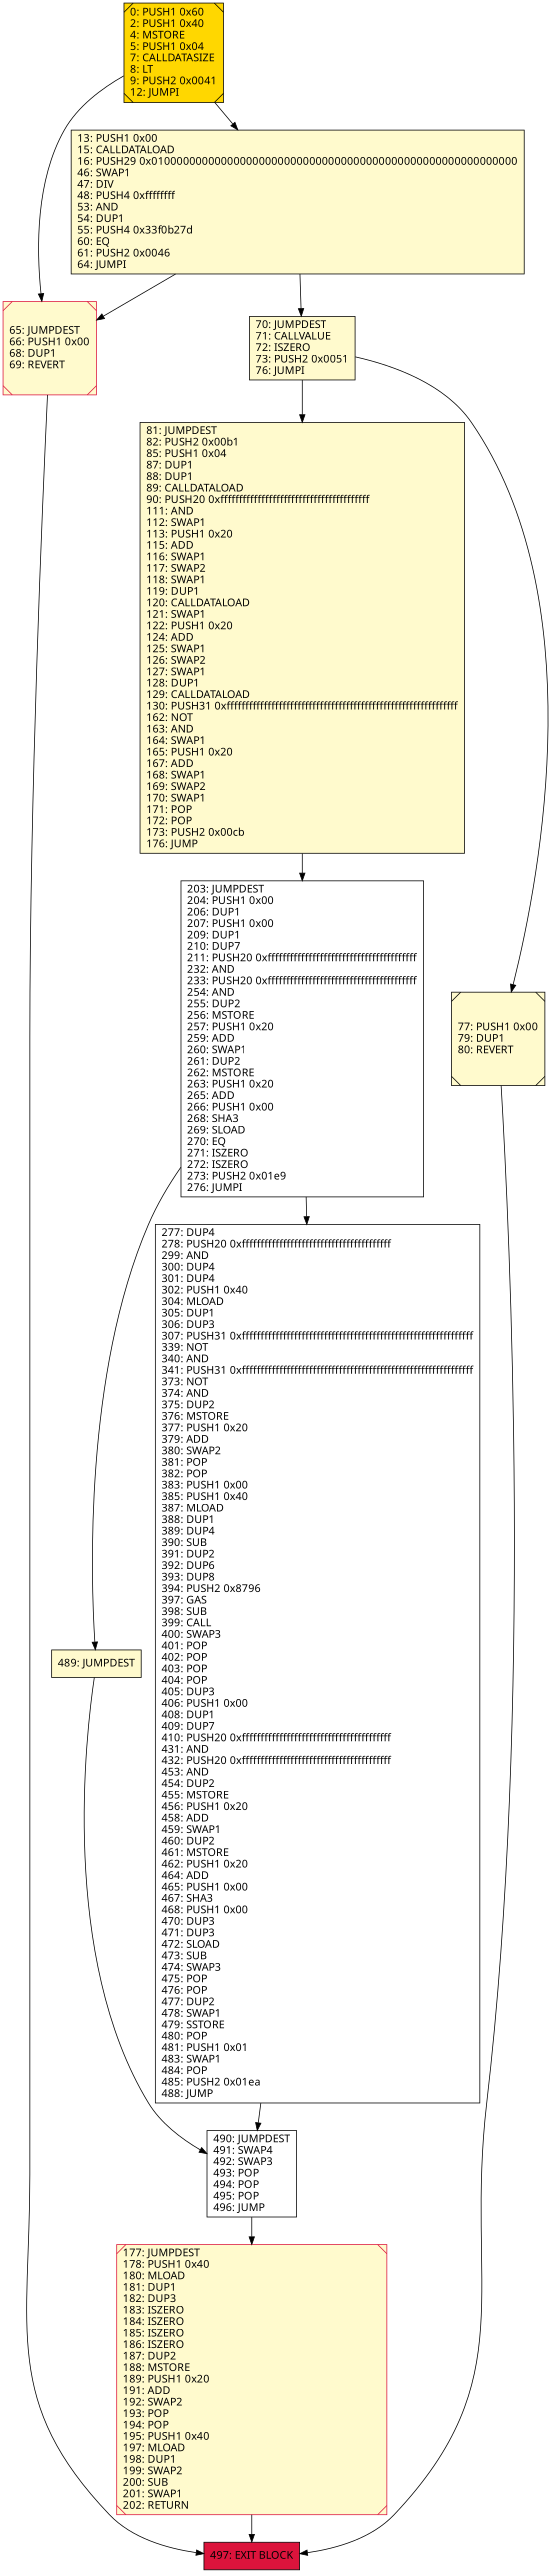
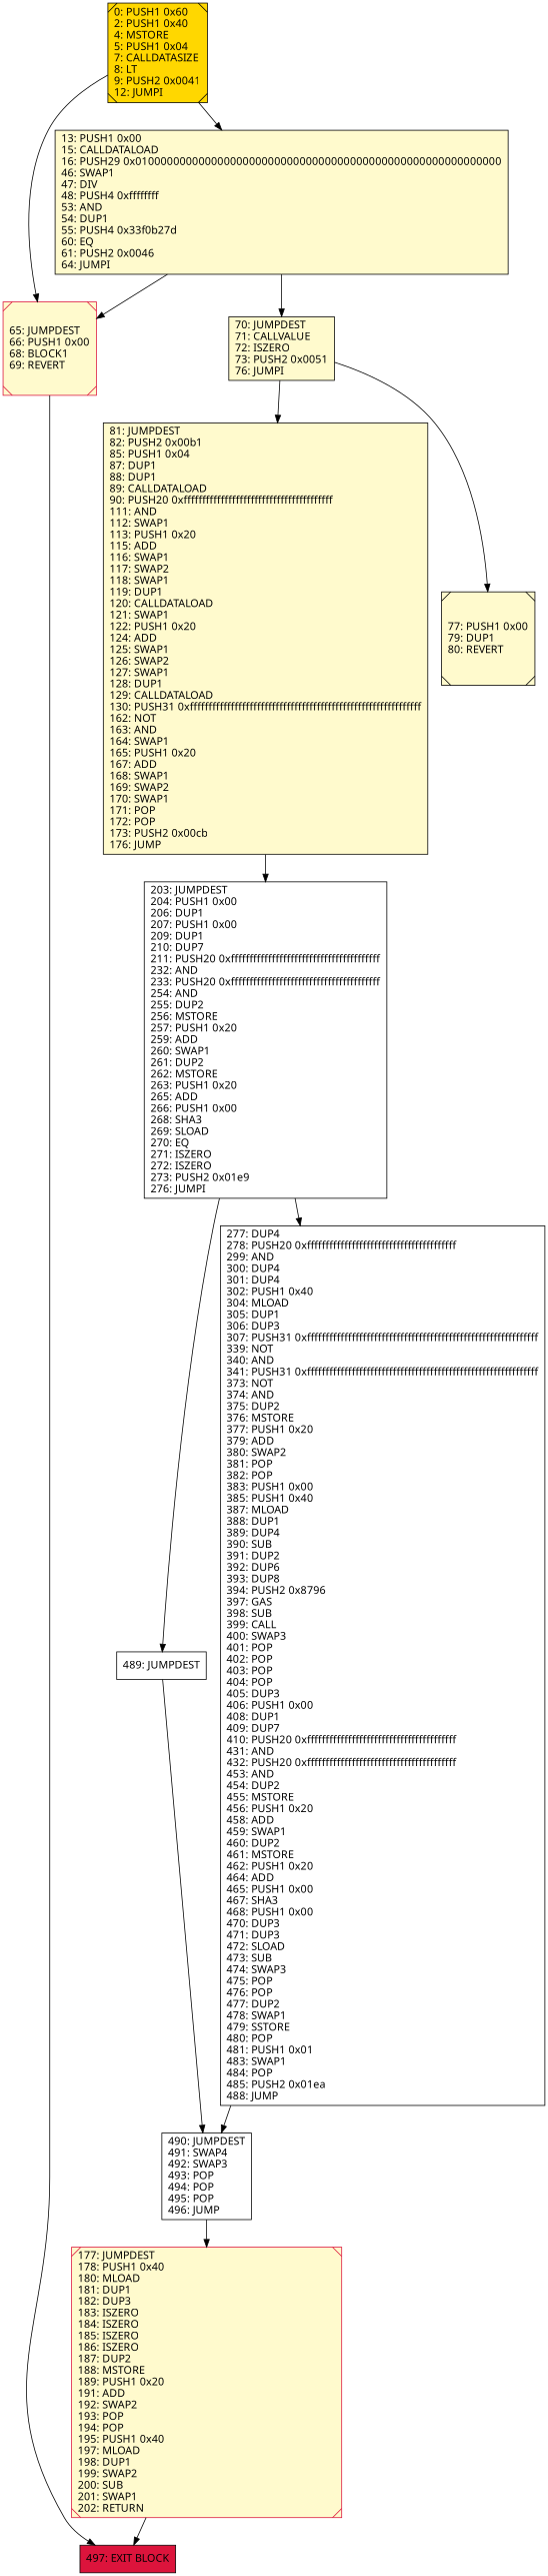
  digraph {
    fontname="Noto Sans"
    rankdir=UD
    node [color=black fillcolor=lemonchiffon fontcolor=black fontname="Noto Sans" shape=box style=filled]
    edge [fontname="Noto Sans"]
    n1 [fillcolor=crimson label="497: EXIT BLOCK\l"]
    n2 [fillcolor=white label="203: JUMPDEST\l204: PUSH1 0x00\l206: DUP1\l207: PUSH1 0x00\l209: DUP1\l210: DUP7\l211: PUSH20 0xffffffffffffffffffffffffffffffffffffffff\l232: AND\l233: PUSH20 0xffffffffffffffffffffffffffffffffffffffff\l254: AND\l255: DUP2\l256: MSTORE\l257: PUSH1 0x20\l259: ADD\l260: SWAP1\l261: DUP2\l262: MSTORE\l263: PUSH1 0x20\l265: ADD\l266: PUSH1 0x00\l268: SHA3\l269: SLOAD\l270: EQ\l271: ISZERO\l272: ISZERO\l273: PUSH2 0x01e9\l276: JUMPI\l"]
-   n3 [label="489: JUMPDEST\l"]
+   n3 [fillcolor=white label="489: JUMPDEST\l"]
    n4 [fillcolor=white label="277: DUP4\l278: PUSH20 0xffffffffffffffffffffffffffffffffffffffff\l299: AND\l300: DUP4\l301: DUP4\l302: PUSH1 0x40\l304: MLOAD\l305: DUP1\l306: DUP3\l307: PUSH31 0xffffffffffffffffffffffffffffffffffffffffffffffffffffffffffffff\l339: NOT\l340: AND\l341: PUSH31 0xffffffffffffffffffffffffffffffffffffffffffffffffffffffffffffff\l373: NOT\l374: AND\l375: DUP2\l376: MSTORE\l377: PUSH1 0x20\l379: ADD\l380: SWAP2\l381: POP\l382: POP\l383: PUSH1 0x00\l385: PUSH1 0x40\l387: MLOAD\l388: DUP1\l389: DUP4\l390: SUB\l391: DUP2\l392: DUP6\l393: DUP8\l394: PUSH2 0x8796\l397: GAS\l398: SUB\l399: CALL\l400: SWAP3\l401: POP\l402: POP\l403: POP\l404: POP\l405: DUP3\l406: PUSH1 0x00\l408: DUP1\l409: DUP7\l410: PUSH20 0xffffffffffffffffffffffffffffffffffffffff\l431: AND\l432: PUSH20 0xffffffffffffffffffffffffffffffffffffffff\l453: AND\l454: DUP2\l455: MSTORE\l456: PUSH1 0x20\l458: ADD\l459: SWAP1\l460: DUP2\l461: MSTORE\l462: PUSH1 0x20\l464: ADD\l465: PUSH1 0x00\l467: SHA3\l468: PUSH1 0x00\l470: DUP3\l471: DUP3\l472: SLOAD\l473: SUB\l474: SWAP3\l475: POP\l476: POP\l477: DUP2\l478: SWAP1\l479: SSTORE\l480: POP\l481: PUSH1 0x01\l483: SWAP1\l484: POP\l485: PUSH2 0x01ea\l488: JUMP\l"]
    n5 [fillcolor=white label="490: JUMPDEST\l491: SWAP4\l492: SWAP3\l493: POP\l494: POP\l495: POP\l496: JUMP\l"]
-   n6 [color=crimson label="65: JUMPDEST\l66: PUSH1 0x00\l68: DUP1\l69: REVERT\l" shape=Msquare]
+   n6 [color=crimson label="65: JUMPDEST\l66: PUSH1 0x00\l68: BLOCK1\l69: REVERT\l" shape=Msquare]
    n7 [color=crimson label="177: JUMPDEST\l178: PUSH1 0x40\l180: MLOAD\l181: DUP1\l182: DUP3\l183: ISZERO\l184: ISZERO\l185: ISZERO\l186: ISZERO\l187: DUP2\l188: MSTORE\l189: PUSH1 0x20\l191: ADD\l192: SWAP2\l193: POP\l194: POP\l195: PUSH1 0x40\l197: MLOAD\l198: DUP1\l199: SWAP2\l200: SUB\l201: SWAP1\l202: RETURN\l" shape=Msquare]
    n8 [fillcolor=gold label="0: PUSH1 0x60\l2: PUSH1 0x40\l4: MSTORE\l5: PUSH1 0x04\l7: CALLDATASIZE\l8: LT\l9: PUSH2 0x0041\l12: JUMPI\l" shape=Msquare]
    n9 [label="13: PUSH1 0x00\l15: CALLDATALOAD\l16: PUSH29 0x0100000000000000000000000000000000000000000000000000000000\l46: SWAP1\l47: DIV\l48: PUSH4 0xffffffff\l53: AND\l54: DUP1\l55: PUSH4 0x33f0b27d\l60: EQ\l61: PUSH2 0x0046\l64: JUMPI\l"]
    n10 [label="70: JUMPDEST\l71: CALLVALUE\l72: ISZERO\l73: PUSH2 0x0051\l76: JUMPI\l"]
    n11 [label="81: JUMPDEST\l82: PUSH2 0x00b1\l85: PUSH1 0x04\l87: DUP1\l88: DUP1\l89: CALLDATALOAD\l90: PUSH20 0xffffffffffffffffffffffffffffffffffffffff\l111: AND\l112: SWAP1\l113: PUSH1 0x20\l115: ADD\l116: SWAP1\l117: SWAP2\l118: SWAP1\l119: DUP1\l120: CALLDATALOAD\l121: SWAP1\l122: PUSH1 0x20\l124: ADD\l125: SWAP1\l126: SWAP2\l127: SWAP1\l128: DUP1\l129: CALLDATALOAD\l130: PUSH31 0xffffffffffffffffffffffffffffffffffffffffffffffffffffffffffffff\l162: NOT\l163: AND\l164: SWAP1\l165: PUSH1 0x20\l167: ADD\l168: SWAP1\l169: SWAP2\l170: SWAP1\l171: POP\l172: POP\l173: PUSH2 0x00cb\l176: JUMP\l"]
    n12 [label="77: PUSH1 0x00\l79: DUP1\l80: REVERT\l" shape=Msquare]
    n2 -> n3
    n2 -> n4
    n3 -> n5
    n4 -> n5
    n5 -> n7
    n6 -> n1
    n7 -> n1
    n8 -> n6
    n8 -> n9
    n9 -> n6
    n9 -> n10
    n10 -> n11
    n10 -> n12
    n11 -> n2
-   n12 -> n1
  }
